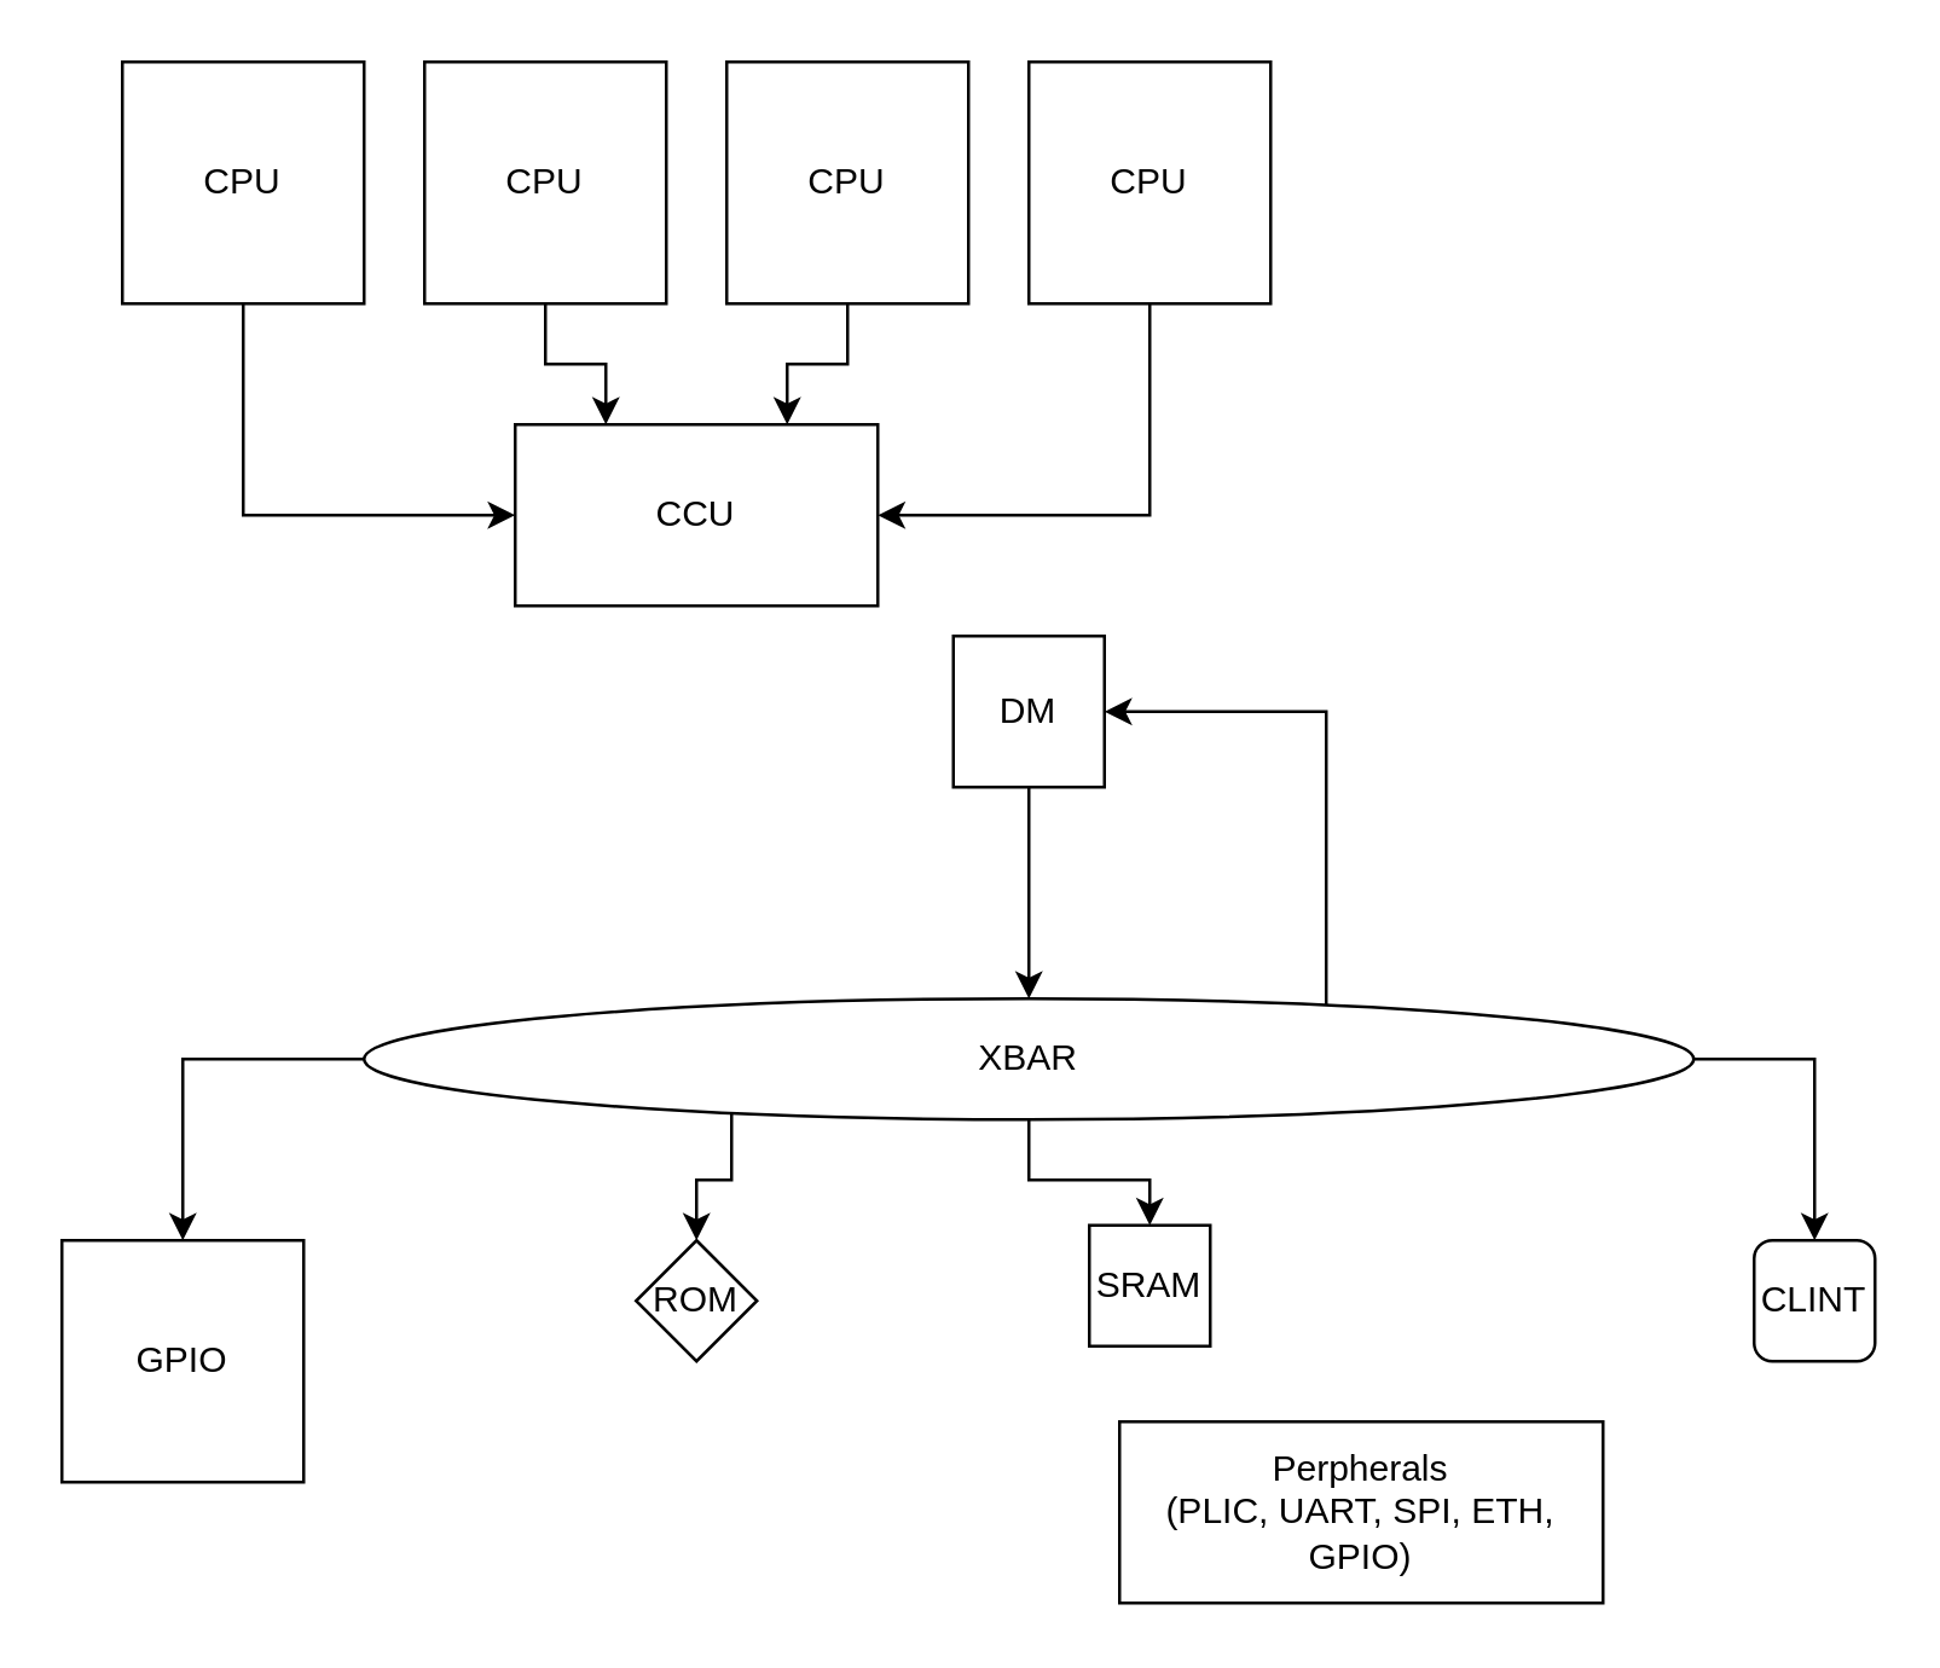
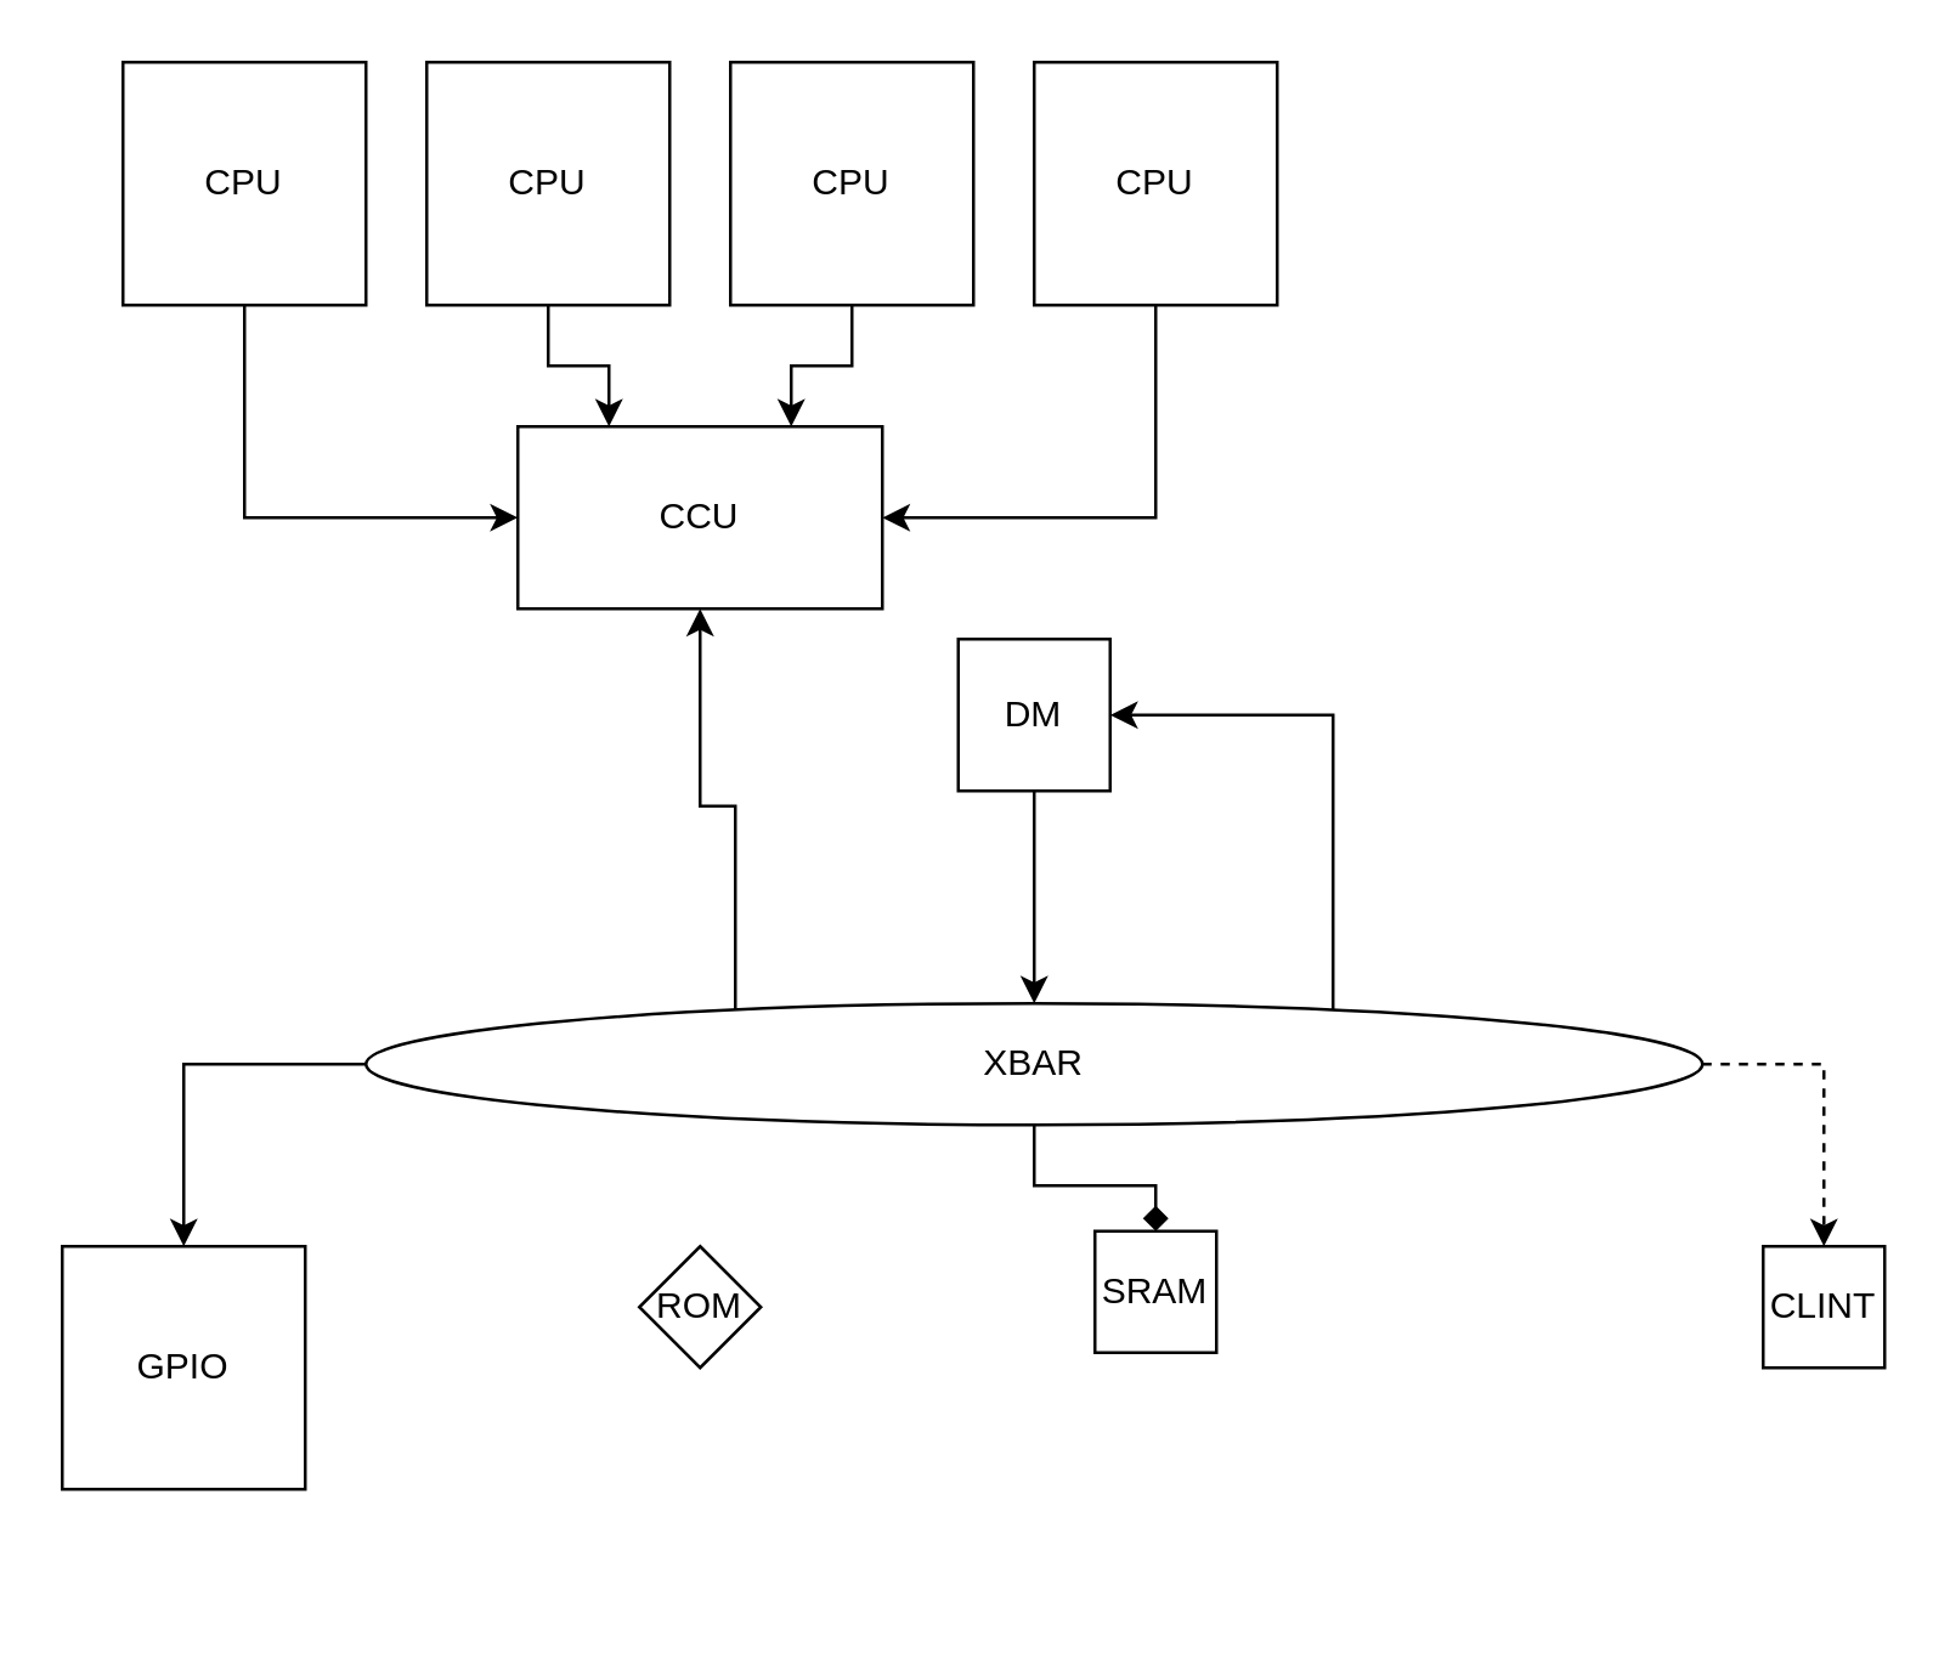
  <mxCell id="0" />
  <mxCell id="1" parent="0" />
  <mxCell id="2" style="edgeStyle=orthogonalEdgeStyle;rounded=0;orthogonalLoop=1;jettySize=auto;html=1;exitX=0.5;exitY=1;exitDx=0;exitDy=0;" parent="1" source="3" target="11" edge="1"><mxGeometry relative="1" as="geometry" /></mxCell>
  <mxCell id="3" value="DM" style="whiteSpace=wrap;html=1;aspect=fixed;" parent="1" vertex="1"><mxGeometry x="315" y="210" width="50" height="50" as="geometry" /></mxCell>
  <mxCell id="4" value="ROM" style="rhombus;whiteSpace=wrap;html=1;aspect=fixed;" parent="1" vertex="1"><mxGeometry x="210" y="410" width="40" height="40" as="geometry" /></mxCell>
  <mxCell id="5" value="SRAM" style="whiteSpace=wrap;html=1;aspect=fixed;" parent="1" vertex="1"><mxGeometry x="360" y="405" width="40" height="40" as="geometry" /></mxCell>
- <mxCell id="6" style="edgeStyle=orthogonalEdgeStyle;rounded=0;orthogonalLoop=1;jettySize=auto;html=1;exitX=0.25;exitY=1;exitDx=0;exitDy=0;entryX=0.5;entryY=0;entryDx=0;entryDy=0;" parent="1" source="11" target="4" edge="1"><mxGeometry relative="1" as="geometry" /></mxCell>
- <mxCell id="7" style="edgeStyle=orthogonalEdgeStyle;rounded=0;orthogonalLoop=1;jettySize=auto;html=1;exitX=0.5;exitY=1;exitDx=0;exitDy=0;entryX=0.5;entryY=0;entryDx=0;entryDy=0;" parent="1" source="11" target="5" edge="1"><mxGeometry relative="1" as="geometry" /></mxCell>
- <mxCell id="8" style="edgeStyle=orthogonalEdgeStyle;rounded=0;orthogonalLoop=1;jettySize=auto;html=1;exitX=1;exitY=0.5;exitDx=0;exitDy=0;entryX=0.5;entryY=0;entryDx=0;entryDy=0;" parent="1" source="11" target="13" edge="1"><mxGeometry relative="1" as="geometry" /></mxCell>
+ <mxCell id="6" style="edgeStyle=orthogonalEdgeStyle;rounded=0;orthogonalLoop=1;jettySize=auto;html=1;exitX=0.25;exitY=1;exitDx=0;exitDy=0;" parent="1" source="11" target="15" edge="1"><mxGeometry relative="1" as="geometry" /></mxCell>
+ <mxCell id="7" style="edgeStyle=orthogonalEdgeStyle;rounded=0;orthogonalLoop=1;jettySize=auto;html=1;exitX=0.5;exitY=1;exitDx=0;exitDy=0;entryX=0.5;entryY=0;entryDx=0;entryDy=0;endArrow=diamond;" parent="1" source="11" target="5" edge="1"><mxGeometry relative="1" as="geometry" /></mxCell>
+ <mxCell id="8" style="edgeStyle=orthogonalEdgeStyle;rounded=0;orthogonalLoop=1;jettySize=auto;html=1;exitX=1;exitY=0.5;exitDx=0;exitDy=0;entryX=0.5;entryY=0;entryDx=0;entryDy=0;dashed=1;" parent="1" source="11" target="13" edge="1"><mxGeometry relative="1" as="geometry" /></mxCell>
  <mxCell id="9" style="edgeStyle=orthogonalEdgeStyle;rounded=0;orthogonalLoop=1;jettySize=auto;html=1;exitX=0;exitY=0.5;exitDx=0;exitDy=0;" parent="1" source="11" target="14" edge="1"><mxGeometry relative="1" as="geometry" /></mxCell>
  <mxCell id="10" style="edgeStyle=orthogonalEdgeStyle;rounded=0;orthogonalLoop=1;jettySize=auto;html=1;exitX=0.75;exitY=0;exitDx=0;exitDy=0;entryX=1;entryY=0.5;entryDx=0;entryDy=0;" parent="1" source="11" target="3" edge="1"><mxGeometry relative="1" as="geometry" /></mxCell>
  <mxCell id="11" value="XBAR" style="ellipse;whiteSpace=wrap;html=1;" parent="1" vertex="1"><mxGeometry x="120" y="330" width="440" height="40" as="geometry" /></mxCell>
- <mxCell id="12" value="Perpherals&lt;br&gt;(PLIC, UART, SPI, ETH, GPIO)" style="rounded=0;whiteSpace=wrap;html=1;" parent="1" vertex="1"><mxGeometry x="370" y="470" width="160" height="60" as="geometry" /></mxCell>
- <mxCell id="13" value="CLINT" style="whiteSpace=wrap;html=1;aspect=fixed;rounded=1;" parent="1" vertex="1"><mxGeometry x="580" y="410" width="40" height="40" as="geometry" /></mxCell>
+ <mxCell id="13" value="CLINT" style="whiteSpace=wrap;html=1;aspect=fixed;" parent="1" vertex="1"><mxGeometry x="580" y="410" width="40" height="40" as="geometry" /></mxCell>
  <mxCell id="14" value="GPIO" style="whiteSpace=wrap;html=1;aspect=fixed;" parent="1" vertex="1"><mxGeometry x="20" y="410" width="80" height="80" as="geometry" /></mxCell>
  <mxCell id="15" value="CCU" style="rounded=0;whiteSpace=wrap;html=1;" parent="1" vertex="1"><mxGeometry x="170" y="140" width="120" height="60" as="geometry" /></mxCell>
  <mxCell id="16" style="edgeStyle=orthogonalEdgeStyle;rounded=0;orthogonalLoop=1;jettySize=auto;html=1;exitX=0.5;exitY=1;exitDx=0;exitDy=0;entryX=0;entryY=0.5;entryDx=0;entryDy=0;" parent="1" source="17" target="15" edge="1"><mxGeometry relative="1" as="geometry" /></mxCell>
  <mxCell id="17" value="CPU" style="whiteSpace=wrap;html=1;aspect=fixed;" parent="1" vertex="1"><mxGeometry x="40" y="20" width="80" height="80" as="geometry" /></mxCell>
  <mxCell id="18" style="edgeStyle=orthogonalEdgeStyle;rounded=0;orthogonalLoop=1;jettySize=auto;html=1;exitX=0.5;exitY=1;exitDx=0;exitDy=0;entryX=1;entryY=0.5;entryDx=0;entryDy=0;" parent="1" source="19" target="15" edge="1"><mxGeometry relative="1" as="geometry" /></mxCell>
  <mxCell id="19" value="CPU" style="whiteSpace=wrap;html=1;aspect=fixed;" parent="1" vertex="1"><mxGeometry x="340" y="20" width="80" height="80" as="geometry" /></mxCell>
  <mxCell id="20" style="edgeStyle=orthogonalEdgeStyle;rounded=0;orthogonalLoop=1;jettySize=auto;html=1;exitX=0.5;exitY=1;exitDx=0;exitDy=0;entryX=0.75;entryY=0;entryDx=0;entryDy=0;" parent="1" source="21" target="15" edge="1"><mxGeometry relative="1" as="geometry" /></mxCell>
  <mxCell id="21" value="CPU" style="whiteSpace=wrap;html=1;aspect=fixed;" parent="1" vertex="1"><mxGeometry x="240" y="20" width="80" height="80" as="geometry" /></mxCell>
  <mxCell id="22" style="edgeStyle=orthogonalEdgeStyle;rounded=0;orthogonalLoop=1;jettySize=auto;html=1;exitX=0.5;exitY=1;exitDx=0;exitDy=0;entryX=0.25;entryY=0;entryDx=0;entryDy=0;" parent="1" source="23" target="15" edge="1"><mxGeometry relative="1" as="geometry" /></mxCell>
  <mxCell id="23" value="CPU" style="whiteSpace=wrap;html=1;aspect=fixed;" parent="1" vertex="1"><mxGeometry x="140" y="20" width="80" height="80" as="geometry" /></mxCell>
